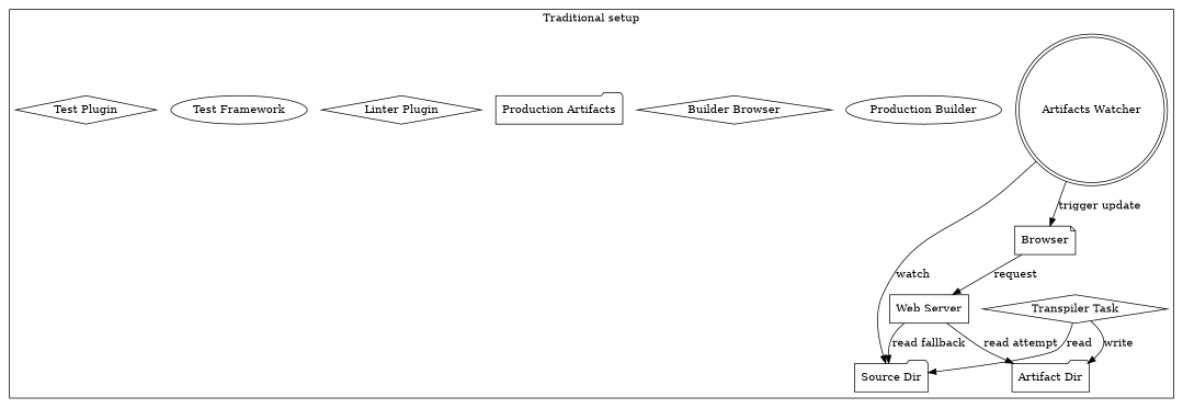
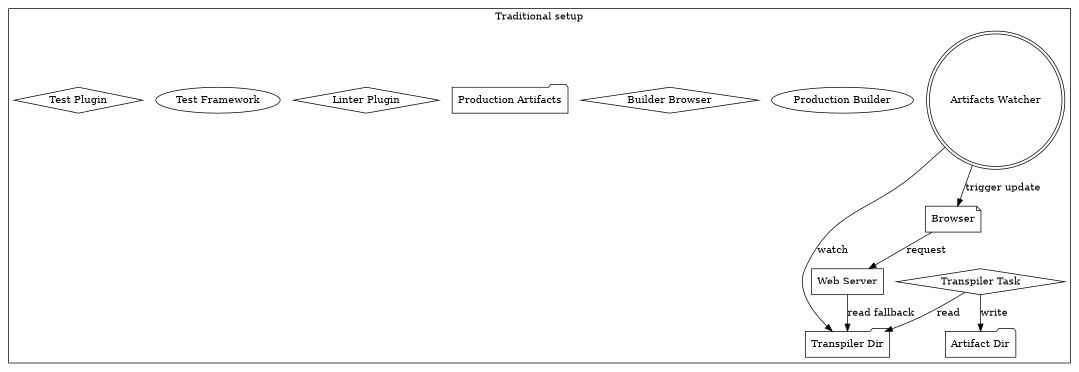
  digraph {
    node [shape=diamond]
-   "Source Dir" [shape=folder]
+   "Source Dir" [shape=folder label="Transpiler Dir"]
    "Artifact Dir" [shape=folder]
    "Transpiler Task"
    "Web Server" [shape=doublecirle]
    Browser [shape=note]
    n6 [label="Artifacts Watcher" shape=doublecircle]
    "Production Builder" [shape=""]
    n8 [label="Builder Browser"]
    "Production Artifacts" [shape=folder]
    "Linter Plugin"
    "Test Framework" [shape=""]
    "Test Plugin"
    subgraph cluster_1 {
      label="Traditional setup"
      "Source Dir"
      "Artifact Dir"
      "Transpiler Task"
      "Web Server"
      Browser
      n6
      "Production Builder"
      n8
      "Production Artifacts"
      "Linter Plugin"
      "Test Framework"
      "Test Plugin"
    }
    "Transpiler Task" -> "Source Dir" [label=read]
    "Transpiler Task" -> "Artifact Dir" [label=write]
    "Web Server" -> "Source Dir" [label="read fallback"]
-   "Web Server" -> "Artifact Dir" [label="read attempt"]
    Browser -> "Web Server" [label=request]
    n6 -> "Source Dir" [label=watch]
    n6 -> Browser [label="trigger update"]
  }
